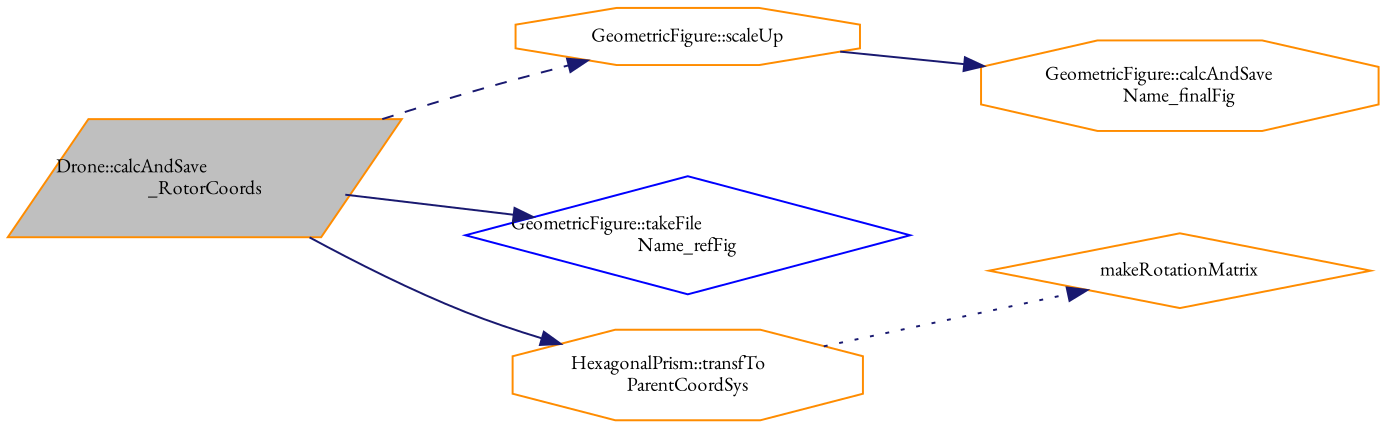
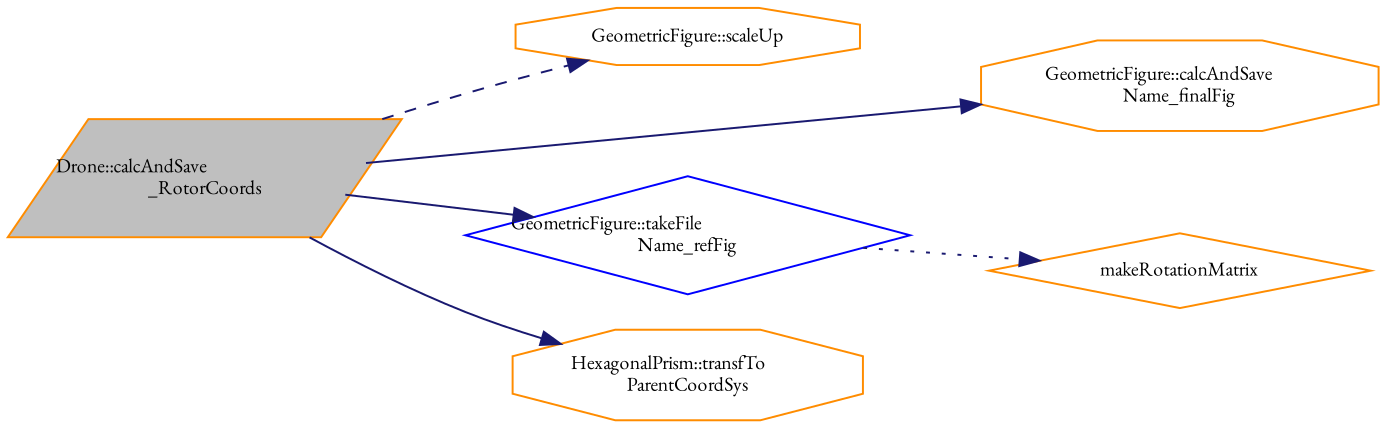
  digraph {
    fontname="EB Garamond"
    rankdir=LR
    node [color=darkorange fillcolor=white fontname="EB Garamond" fontsize=10 shape=octagon style=filled]
    edge [color=midnightblue fontname="EB Garamond" fontsize=10 labelfontname=FreeSans labelfontsize=10 style=solid]
    n1 [fillcolor=grey75 fontcolor=black height=0.2 label="Drone::calcAndSave\l_RotorCoords" shape=parallelogram width=0.4]
    n2 [height=0.2 label="GeometricFigure::scaleUp" width=0.4]
    n3 [height=0.2 label="GeometricFigure::calcAndSave\lName_finalFig" width=0.4]
    n4 [color=blue height=0.2 label="GeometricFigure::takeFile\lName_refFig" shape=diamond width=0.4]
    n5 [height=0.2 label="HexagonalPrism::transfTo\lParentCoordSys" width=0.4]
    n6 [height=0.2 label=makeRotationMatrix shape=diamond width=0.4]
    n1 -> n2 [style=dashed]
-   n2 -> n3
+   n1 -> n3
    n1 -> n4
    n1 -> n5
-   n5 -> n6 [style=dotted]
+   n4 -> n6 [style=dotted]
  }
